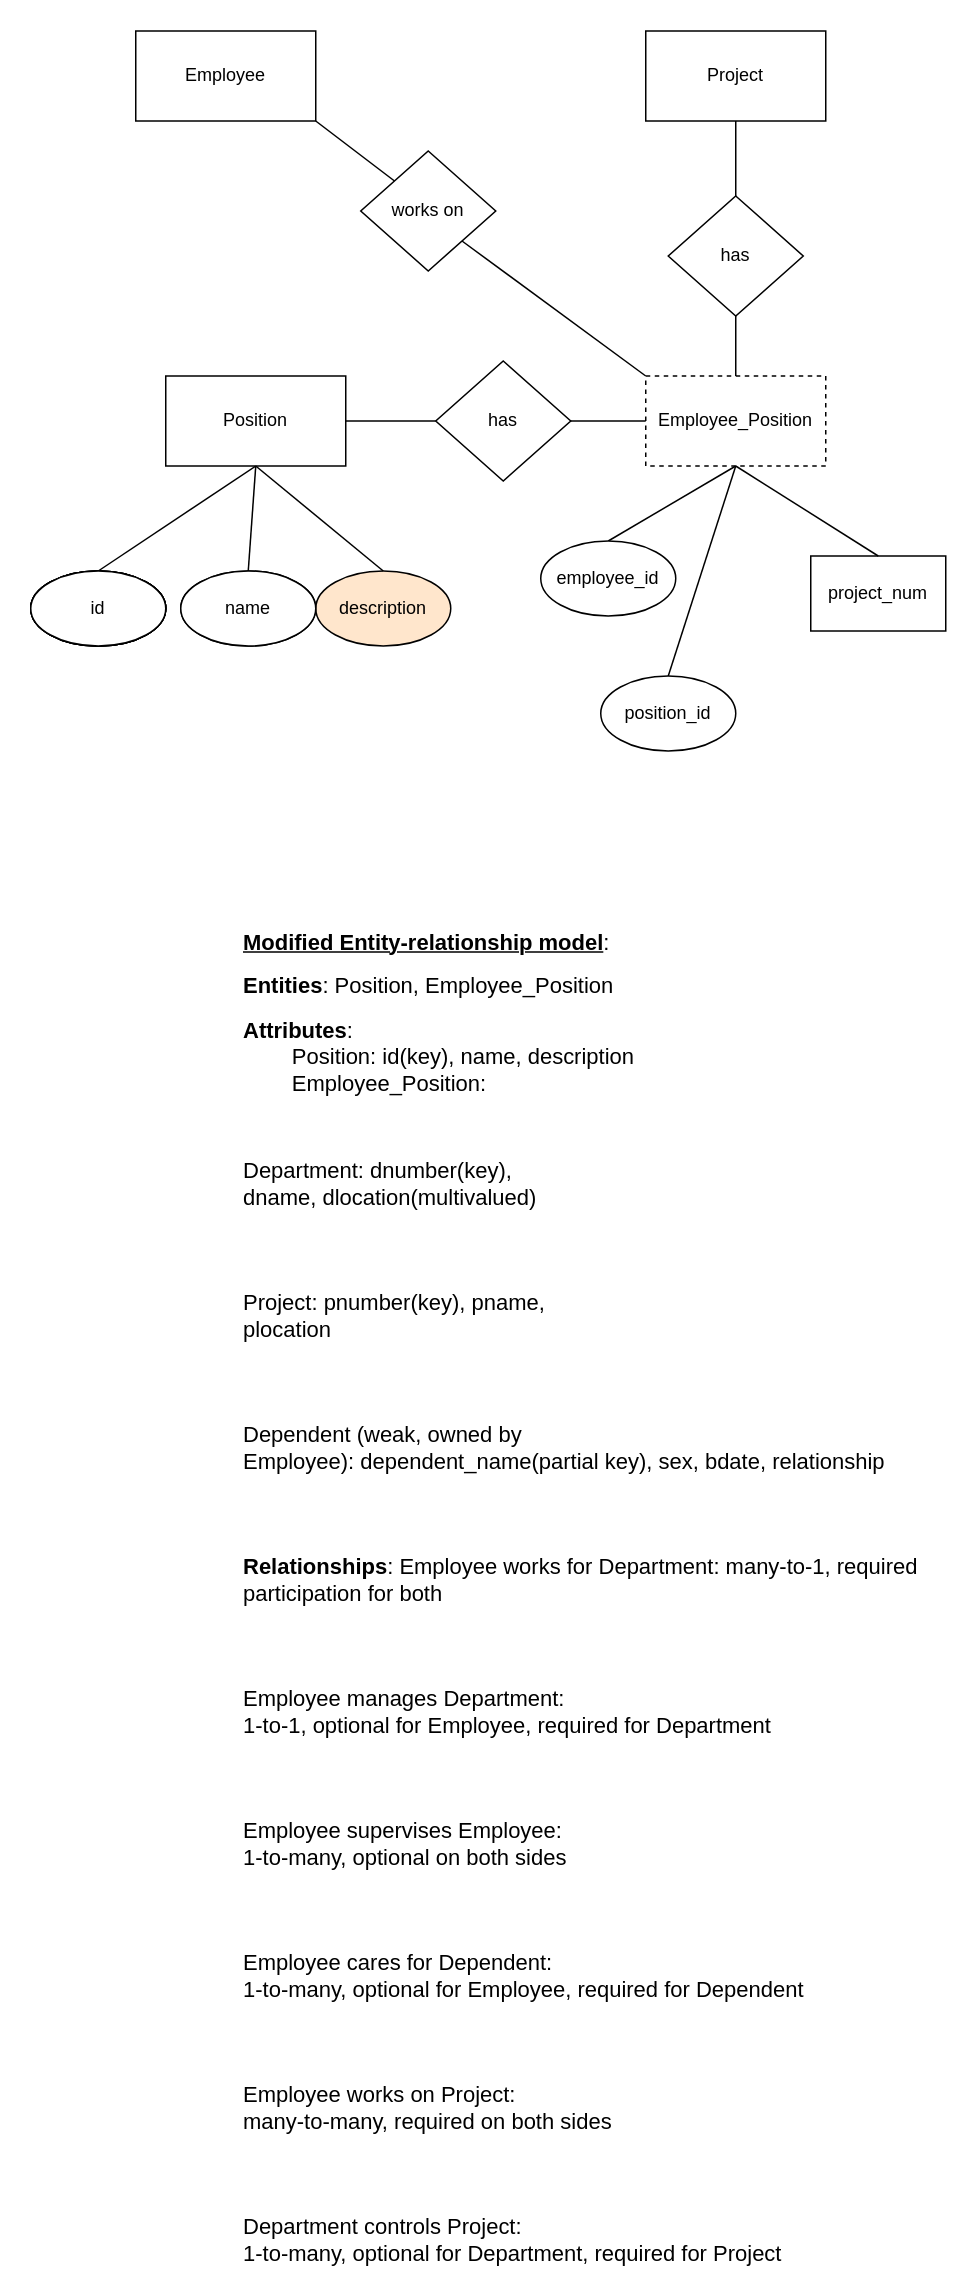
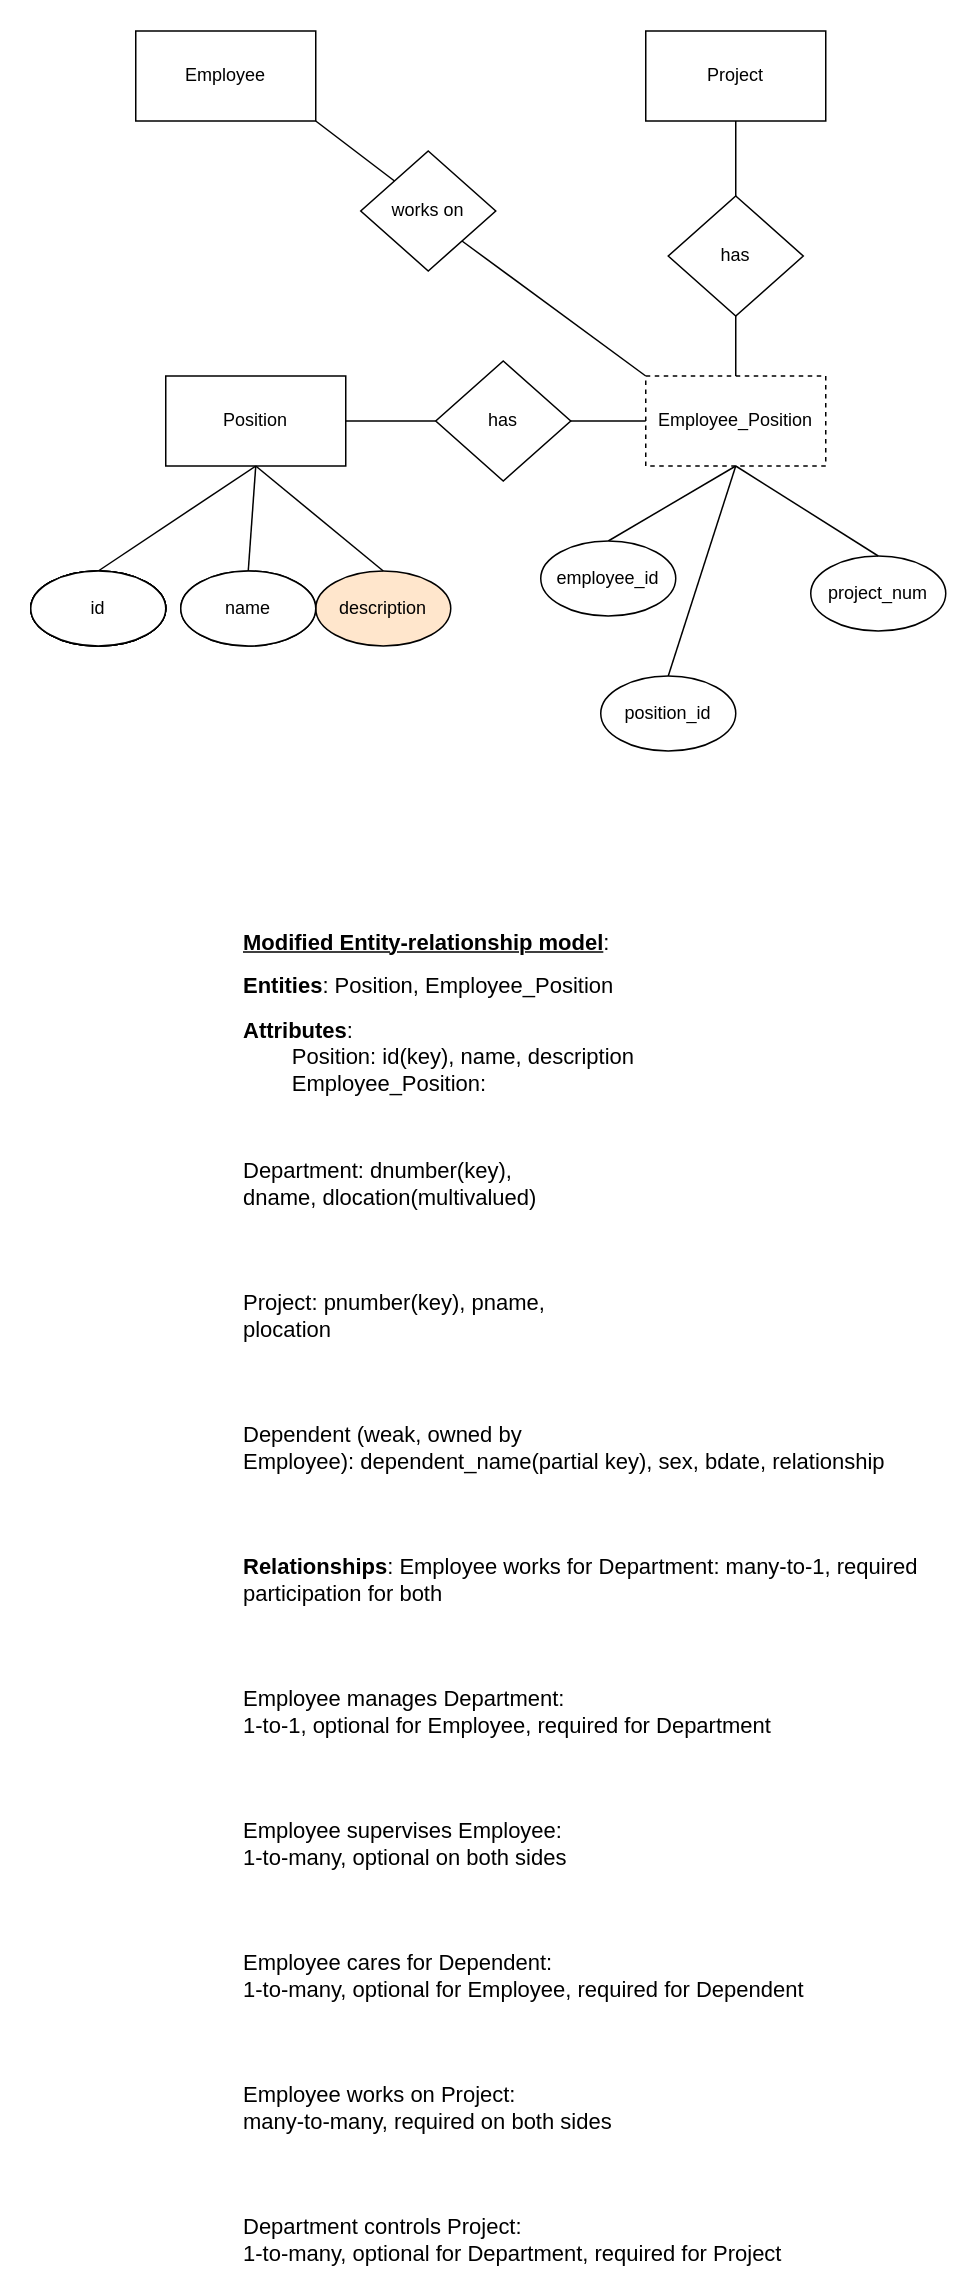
  <mxCell id="0" />
  <mxCell id="1" parent="0" />
  <mxCell id="2" value="Employee" style="rounded=0;whiteSpace=wrap;html=1;" parent="1" vertex="1"><mxGeometry x="90" y="20" width="120" height="60" as="geometry" /></mxCell>
  <mxCell id="3" value="Project" style="rounded=0;whiteSpace=wrap;html=1;" parent="1" vertex="1"><mxGeometry x="430" y="20" width="120" height="60" as="geometry" /></mxCell>
  <mxCell id="4" value="Position" style="rounded=0;whiteSpace=wrap;html=1;" parent="1" vertex="1"><mxGeometry x="110" y="250" width="120" height="60" as="geometry" /></mxCell>
  <mxCell id="5" value="id" style="ellipse;whiteSpace=wrap;html=1;" parent="1" vertex="1"><mxGeometry x="20" y="380" width="90" height="50" as="geometry" /></mxCell>
  <mxCell id="6" value="" style="endArrow=none;html=1;exitX=0.5;exitY=0;exitDx=0;exitDy=0;entryX=0.5;entryY=1;entryDx=0;entryDy=0;" edge="1" parent="1" source="5" target="4"><mxGeometry width="50" height="50" relative="1" as="geometry"><mxPoint x="360" y="230" as="sourcePoint" /><mxPoint x="410" y="180" as="targetPoint" /></mxGeometry></mxCell>
  <mxCell id="7" value="name" style="ellipse;whiteSpace=wrap;html=1;" vertex="1" parent="1"><mxGeometry x="120" y="380" width="90" height="50" as="geometry" /></mxCell>
  <mxCell id="8" value="" style="endArrow=none;html=1;exitX=0.5;exitY=0;exitDx=0;exitDy=0;entryX=0.5;entryY=1;entryDx=0;entryDy=0;" edge="1" parent="1" source="7" target="4"><mxGeometry width="50" height="50" relative="1" as="geometry"><mxPoint x="460" y="230" as="sourcePoint" /><mxPoint x="270" y="310" as="targetPoint" /></mxGeometry></mxCell>
  <mxCell id="9" value="description" style="ellipse;whiteSpace=wrap;html=1;fillColor=#ffe6cc;" vertex="1" parent="1"><mxGeometry x="210" y="380" width="90" height="50" as="geometry" /></mxCell>
  <mxCell id="10" value="" style="endArrow=none;html=1;exitX=0.5;exitY=0;exitDx=0;exitDy=0;entryX=0.5;entryY=1;entryDx=0;entryDy=0;" edge="1" parent="1" source="9" target="4"><mxGeometry width="50" height="50" relative="1" as="geometry"><mxPoint x="560" y="240" as="sourcePoint" /><mxPoint x="270" y="320" as="targetPoint" /></mxGeometry></mxCell>
  <mxCell id="11" value="Employee_Position" style="rounded=0;whiteSpace=wrap;html=1;dashed=1;" vertex="1" parent="1"><mxGeometry x="430" y="250" width="120" height="60" as="geometry" /></mxCell>
  <mxCell id="12" value="id" style="ellipse;whiteSpace=wrap;html=1;" vertex="1" parent="1"><mxGeometry x="20" y="380" width="90" height="50" as="geometry" /></mxCell>
  <mxCell id="13" value="id" style="ellipse;whiteSpace=wrap;html=1;" vertex="1" parent="1"><mxGeometry x="20" y="380" width="90" height="50" as="geometry" /></mxCell>
  <mxCell id="14" value="id" style="ellipse;whiteSpace=wrap;html=1;" vertex="1" parent="1"><mxGeometry x="20" y="380" width="90" height="50" as="geometry" /></mxCell>
  <mxCell id="15" value="name" style="ellipse;whiteSpace=wrap;html=1;" vertex="1" parent="1"><mxGeometry x="120" y="380" width="90" height="50" as="geometry" /></mxCell>
  <mxCell id="16" value="id" style="ellipse;whiteSpace=wrap;html=1;" vertex="1" parent="1"><mxGeometry x="20" y="380" width="90" height="50" as="geometry" /></mxCell>
- <mxCell id="17" value="project_num" style="whiteSpace=wrap;html=1;rounded=0;" vertex="1" parent="1"><mxGeometry x="540" y="370" width="90" height="50" as="geometry" /></mxCell>
+ <mxCell id="17" value="project_num" style="ellipse;whiteSpace=wrap;html=1;" vertex="1" parent="1"><mxGeometry x="540" y="370" width="90" height="50" as="geometry" /></mxCell>
  <mxCell id="18" value="" style="endArrow=none;html=1;exitX=0.5;exitY=0;exitDx=0;exitDy=0;entryX=0.5;entryY=1;entryDx=0;entryDy=0;" edge="1" parent="1" source="19" target="11"><mxGeometry width="50" height="50" relative="1" as="geometry"><mxPoint x="700" y="250" as="sourcePoint" /><mxPoint x="510" y="330" as="targetPoint" /></mxGeometry></mxCell>
  <mxCell id="19" value="position_id" style="ellipse;whiteSpace=wrap;html=1;" vertex="1" parent="1"><mxGeometry x="400" y="450" width="90" height="50" as="geometry" /></mxCell>
  <mxCell id="20" value="" style="endArrow=none;html=1;exitX=0.5;exitY=0;exitDx=0;exitDy=0;entryX=0.5;entryY=1;entryDx=0;entryDy=0;" edge="1" parent="1" source="17" target="11"><mxGeometry width="50" height="50" relative="1" as="geometry"><mxPoint x="605" y="400" as="sourcePoint" /><mxPoint x="510" y="330" as="targetPoint" /></mxGeometry></mxCell>
  <mxCell id="21" value="" style="endArrow=none;html=1;exitX=0.5;exitY=0;exitDx=0;exitDy=0;entryX=0.5;entryY=1;entryDx=0;entryDy=0;" edge="1" parent="1" source="22" target="11"><mxGeometry width="50" height="50" relative="1" as="geometry"><mxPoint x="625" y="220" as="sourcePoint" /><mxPoint x="405" y="270" as="targetPoint" /></mxGeometry></mxCell>
  <mxCell id="22" value="employee_id" style="ellipse;whiteSpace=wrap;html=1;" vertex="1" parent="1"><mxGeometry x="360" y="360" width="90" height="50" as="geometry" /></mxCell>
  <mxCell id="23" value="" style="endArrow=none;html=1;exitX=1;exitY=0.5;exitDx=0;exitDy=0;entryX=0;entryY=0.5;entryDx=0;entryDy=0;startArrow=none;" edge="1" parent="1" source="26" target="11"><mxGeometry width="50" height="50" relative="1" as="geometry"><mxPoint x="340" y="280" as="sourcePoint" /><mxPoint x="390" y="230" as="targetPoint" /></mxGeometry></mxCell>
  <mxCell id="24" value="" style="endArrow=none;html=1;exitX=1;exitY=1;exitDx=0;exitDy=0;entryX=0;entryY=0;entryDx=0;entryDy=0;startArrow=none;" edge="1" parent="1" source="29" target="11"><mxGeometry width="50" height="50" relative="1" as="geometry"><mxPoint x="210" y="230" as="sourcePoint" /><mxPoint x="410" y="230" as="targetPoint" /></mxGeometry></mxCell>
  <mxCell id="25" value="" style="endArrow=none;html=1;exitX=0.5;exitY=1;exitDx=0;exitDy=0;entryX=0.5;entryY=0;entryDx=0;entryDy=0;" edge="1" parent="1" source="3" target="11"><mxGeometry width="50" height="50" relative="1" as="geometry"><mxPoint x="240" y="110" as="sourcePoint" /><mxPoint x="440" y="290" as="targetPoint" /></mxGeometry></mxCell>
  <mxCell id="26" value="has&lt;span style=&quot;color: rgba(0 , 0 , 0 , 0) ; font-family: monospace ; font-size: 0px&quot;&gt;%3CmxGraphModel%3E%3Croot%3E%3CmxCell%20id%3D%220%22%2F%3E%3CmxCell%20id%3D%221%22%20parent%3D%220%22%2F%3E%3CmxCell%20id%3D%222%22%20value%3D%22%22%20style%3D%22endArrow%3Dnone%3Bhtml%3D1%3BexitX%3D1%3BexitY%3D0.5%3BexitDx%3D0%3BexitDy%3D0%3BentryX%3D0%3BentryY%3D0.5%3BentryDx%3D0%3BentryDy%3D0%3B%22%20edge%3D%221%22%20parent%3D%221%22%3E%3CmxGeometry%20width%3D%2250%22%20height%3D%2250%22%20relative%3D%221%22%20as%3D%22geometry%22%3E%3CmxPoint%20x%3D%22250%22%20y%3D%22180.0%22%20as%3D%22sourcePoint%22%2F%3E%3CmxPoint%20x%3D%22450%22%20y%3D%22360%22%20as%3D%22targetPoint%22%2F%3E%3C%2FmxGeometry%3E%3C%2FmxCell%3E%3C%2Froot%3E%3C%2FmxGraphModel%3E&lt;/span&gt;" style="rhombus;whiteSpace=wrap;html=1;" vertex="1" parent="1"><mxGeometry x="290" y="240" width="90" height="80" as="geometry" /></mxCell>
  <mxCell id="27" value="" style="endArrow=none;html=1;exitX=1;exitY=0.5;exitDx=0;exitDy=0;entryX=0;entryY=0.5;entryDx=0;entryDy=0;" edge="1" parent="1" source="4" target="26"><mxGeometry width="50" height="50" relative="1" as="geometry"><mxPoint x="230" y="280" as="sourcePoint" /><mxPoint x="430" y="280" as="targetPoint" /></mxGeometry></mxCell>
  <mxCell id="28" value="has" style="rhombus;whiteSpace=wrap;html=1;" vertex="1" parent="1"><mxGeometry x="445" y="130" width="90" height="80" as="geometry" /></mxCell>
  <mxCell id="29" value="works on" style="rhombus;whiteSpace=wrap;html=1;" vertex="1" parent="1"><mxGeometry x="240" y="100" width="90" height="80" as="geometry" /></mxCell>
  <mxCell id="30" value="" style="endArrow=none;html=1;exitX=1;exitY=1;exitDx=0;exitDy=0;entryX=0;entryY=0;entryDx=0;entryDy=0;" edge="1" parent="1" source="2" target="29"><mxGeometry width="50" height="50" relative="1" as="geometry"><mxPoint x="240" y="110" as="sourcePoint" /><mxPoint x="430" y="250" as="targetPoint" /></mxGeometry></mxCell>
  <mxCell id="31" value="&lt;p class=&quot;Standard&quot;&gt;&lt;b&gt;&lt;u&gt;&lt;span style=&quot;font-size: 11.0pt&quot;&gt;Modified Entity-relationship model&lt;/span&gt;&lt;/u&gt;&lt;/b&gt;&lt;span style=&quot;font-size: 11.0pt&quot;&gt;:&lt;/span&gt;&lt;/p&gt;&lt;p class=&quot;Standard&quot;&gt;&lt;b&gt;&lt;span style=&quot;font-size: 11.0pt&quot;&gt;Entities&lt;/span&gt;&lt;/b&gt;&lt;span style=&quot;font-size: 11.0pt&quot;&gt;: Position, Employee_Position&lt;/span&gt;&lt;/p&gt;&lt;b&gt;&lt;span style=&quot;font-size: 11.0pt&quot;&gt;Attributes&lt;/span&gt;&lt;/b&gt;&lt;span style=&quot;font-size: 11pt&quot;&gt;: &lt;br&gt;&lt;span style=&quot;white-space: pre&quot;&gt;&#09;&lt;/span&gt;Position: id(key), name, description&lt;br&gt;&lt;span style=&quot;white-space: pre&quot;&gt;&#09;&lt;/span&gt;Employee_Position:&amp;nbsp;&lt;br&gt;&lt;/span&gt;&lt;br&gt;&lt;br&gt;&lt;p class=&quot;Standard&quot;&gt;&lt;span style=&quot;font-size: 11.0pt&quot;&gt;Department: dnumber(key),&lt;br&gt;dname, dlocation(multivalued)&lt;/span&gt;&lt;/p&gt;&lt;br&gt;&lt;br&gt;&lt;p class=&quot;Standard&quot;&gt;&lt;span style=&quot;font-size: 11.0pt&quot;&gt;Project: pnumber(key), pname,&lt;br&gt;plocation&lt;/span&gt;&lt;/p&gt;&lt;br&gt;&lt;br&gt;&lt;p class=&quot;Standard&quot;&gt;&lt;span style=&quot;font-size: 11.0pt&quot;&gt;Dependent (weak, owned by&lt;br&gt;Employee): dependent_name(partial key), sex, bdate, relationship&lt;/span&gt;&lt;/p&gt;&lt;br&gt;&lt;br&gt;&lt;p class=&quot;Standard&quot;&gt;&lt;b&gt;&lt;span style=&quot;font-size: 11.0pt&quot;&gt;Relationships&lt;/span&gt;&lt;/b&gt;&lt;span style=&quot;font-size: 11.0pt&quot;&gt;: Employee works for Department: many-to-1, required&lt;br&gt;participation for both&lt;/span&gt;&lt;/p&gt;&lt;br&gt;&lt;br&gt;&lt;p class=&quot;Standard&quot;&gt;&lt;span style=&quot;font-size: 11.0pt&quot;&gt;Employee manages Department:&lt;br&gt;1-to-1, optional for Employee, required for Department&lt;/span&gt;&lt;/p&gt;&lt;br&gt;&lt;br&gt;&lt;p class=&quot;Standard&quot;&gt;&lt;span style=&quot;font-size: 11.0pt&quot;&gt;Employee supervises Employee:&lt;br&gt;1-to-many, optional on both sides&lt;/span&gt;&lt;/p&gt;&lt;br&gt;&lt;br&gt;&lt;p class=&quot;Standard&quot;&gt;&lt;span style=&quot;font-size: 11.0pt&quot;&gt;Employee cares for Dependent:&lt;br&gt;1-to-many, optional for Employee, required for Dependent&lt;/span&gt;&lt;/p&gt;&lt;br&gt;&lt;br&gt;&lt;p class=&quot;Standard&quot;&gt;&lt;span style=&quot;font-size: 11.0pt&quot;&gt;Employee works on Project:&lt;br&gt;many-to-many, required on both sides&lt;/span&gt;&lt;/p&gt;&lt;br&gt;&lt;br&gt;&lt;p class=&quot;Standard&quot;&gt;&lt;span style=&quot;font-size: 11.0pt&quot;&gt;Department controls Project:&lt;br&gt;1-to-many, optional for Department, required for Project&lt;/span&gt;&lt;/p&gt;" style="text;html=1;align=left;verticalAlign=middle;resizable=0;points=[];autosize=1;strokeColor=none;" vertex="1" parent="1"><mxGeometry x="160" y="645" width="470" height="840" as="geometry" /></mxCell>
